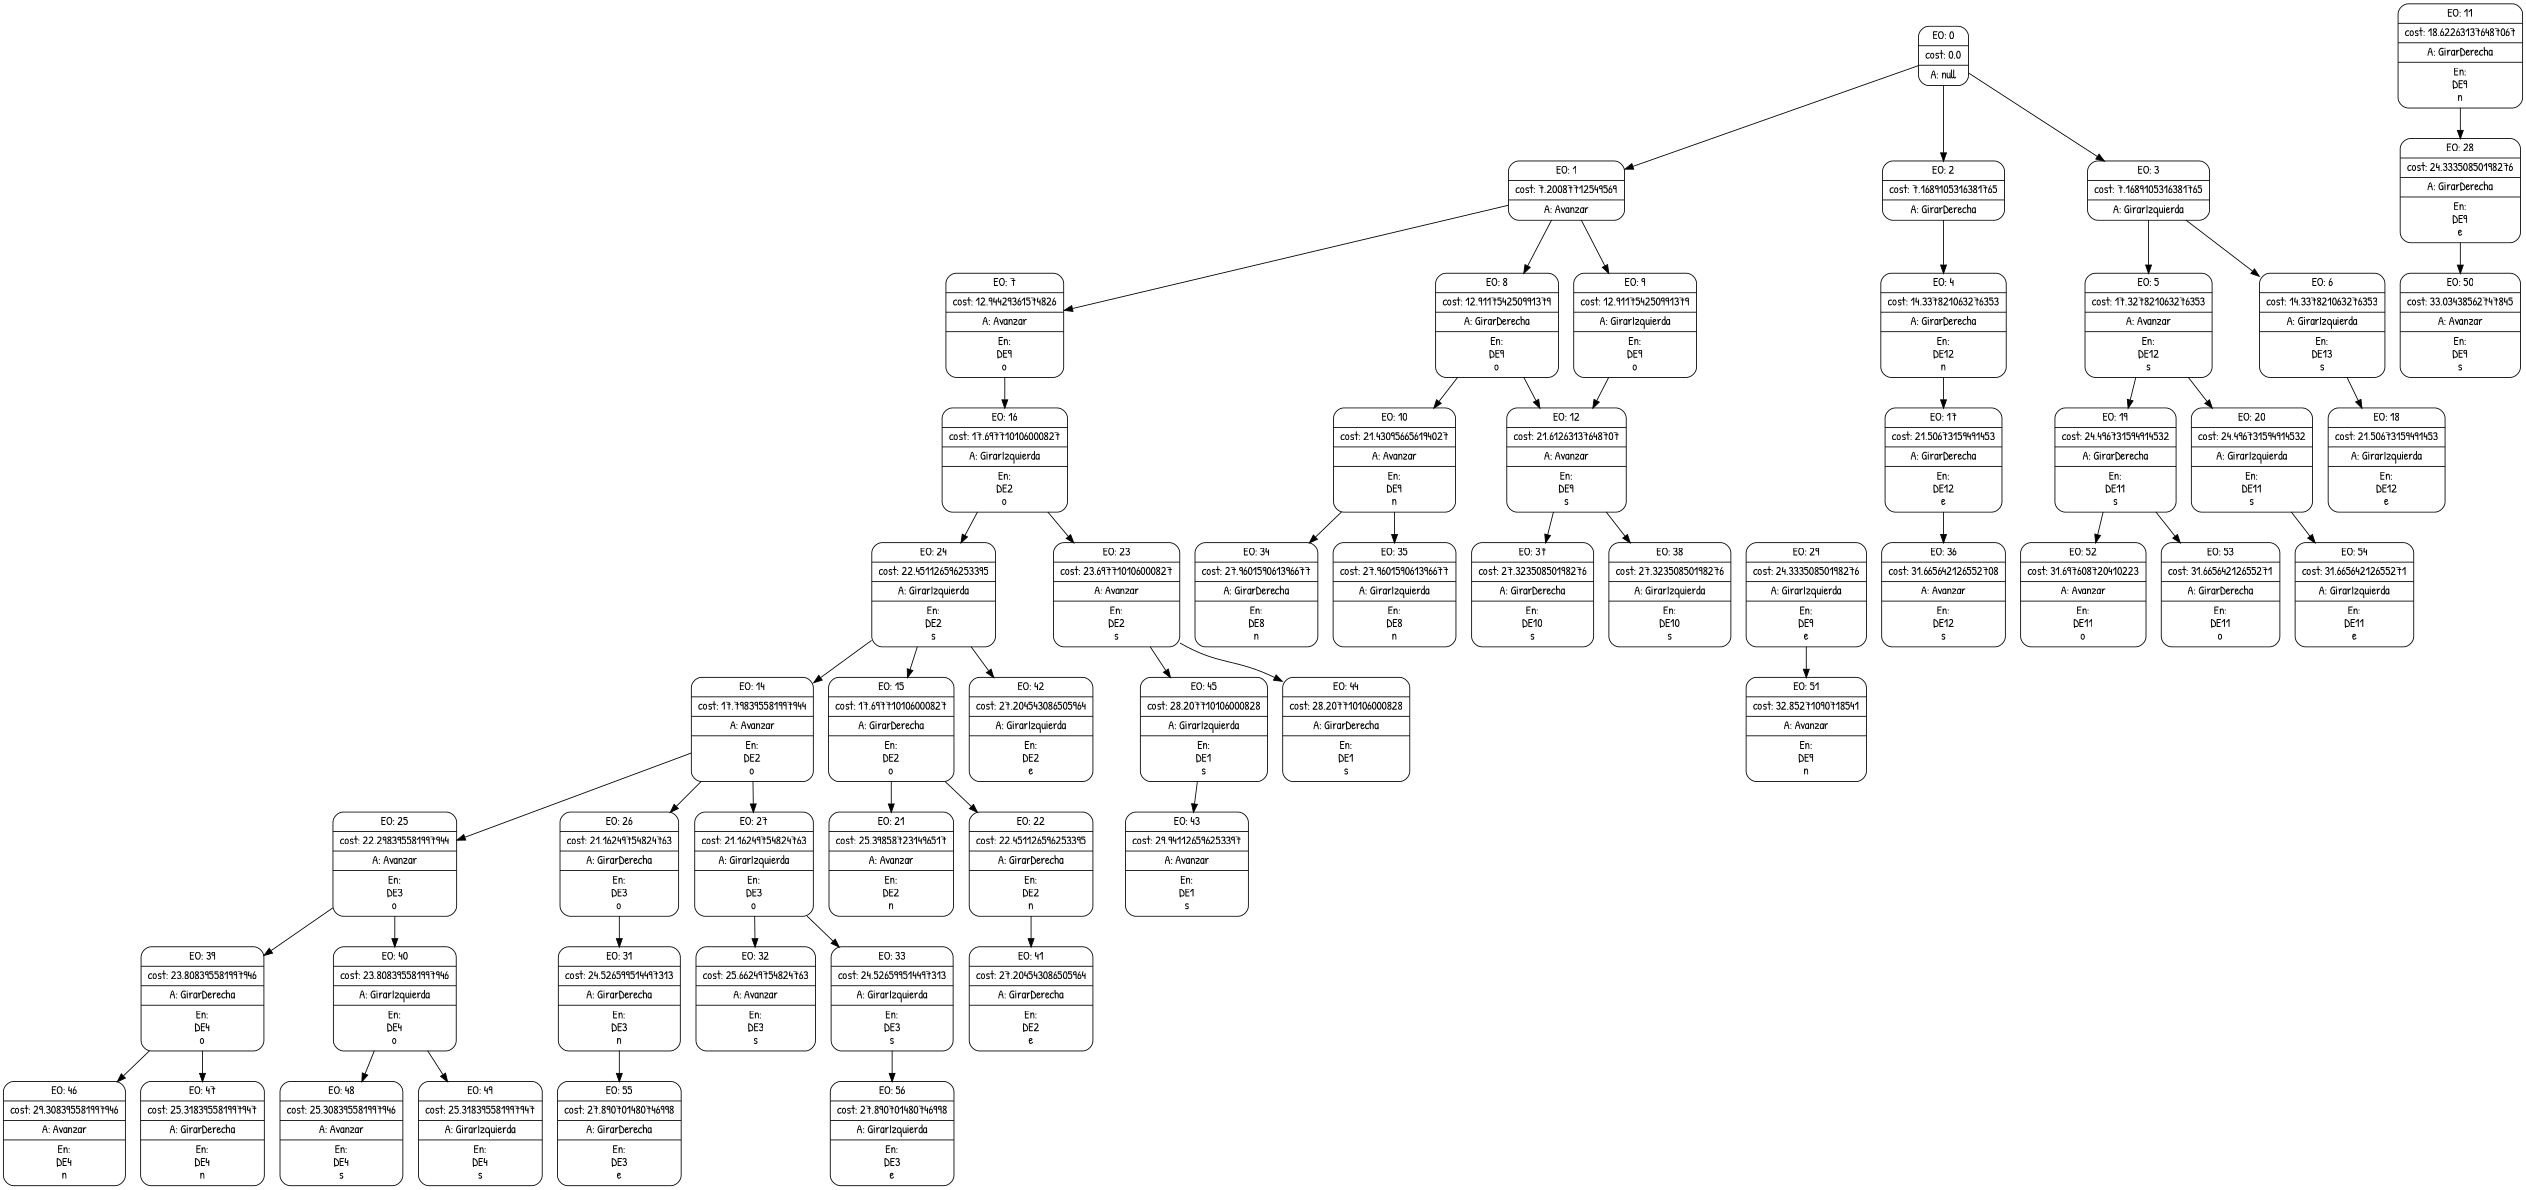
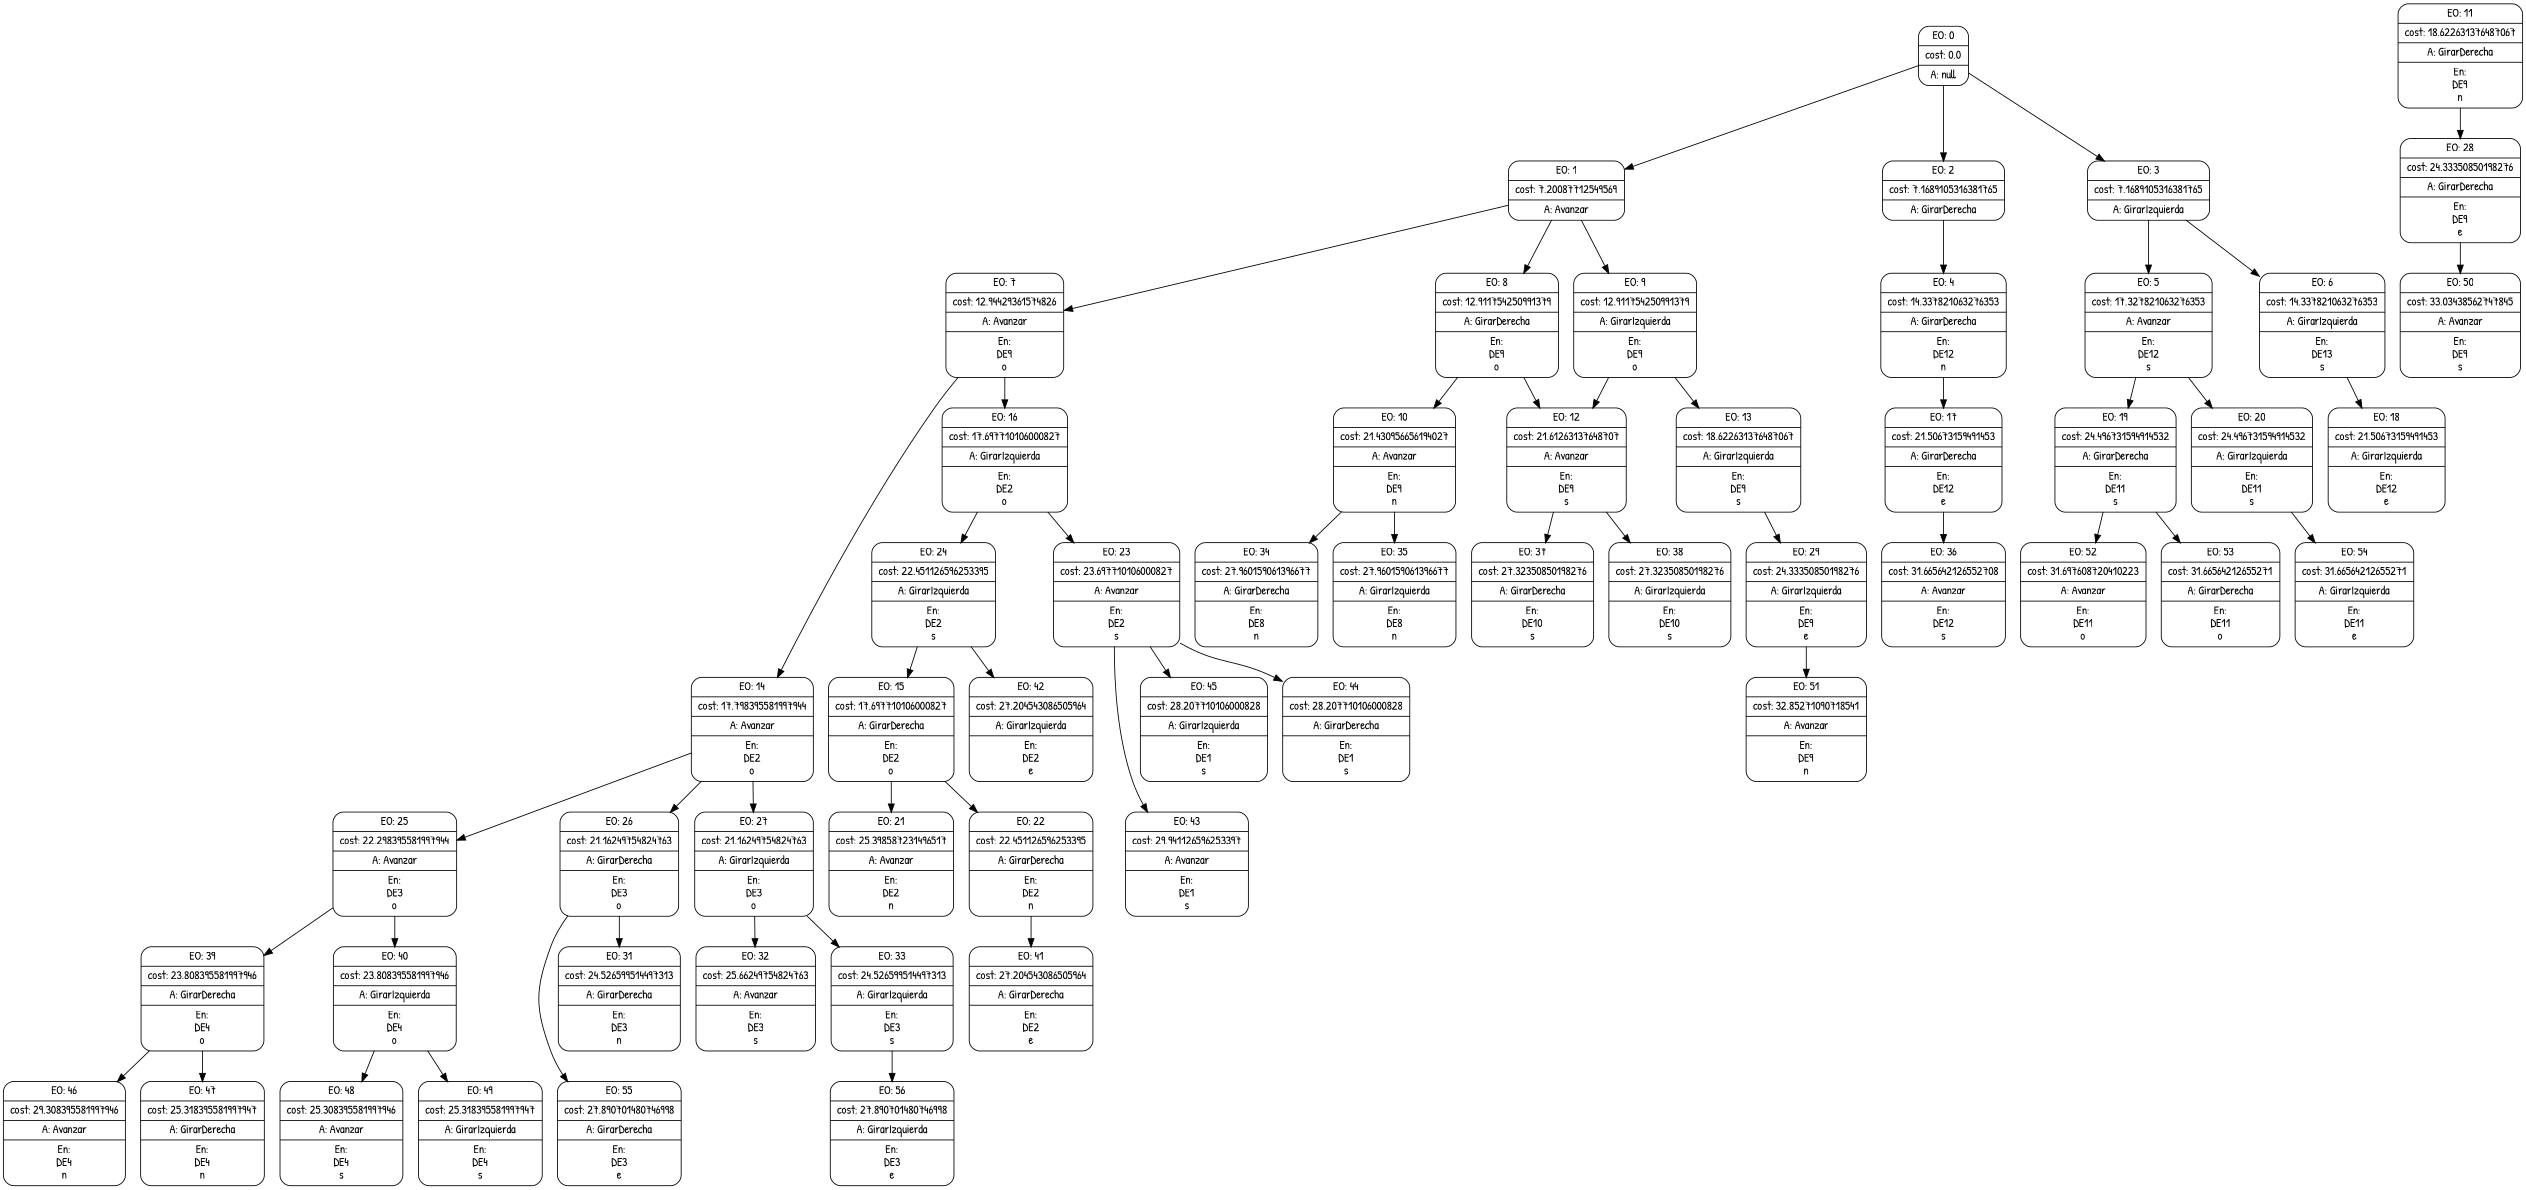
  digraph {
    fontname="Patrick Hand"
    node [fontname="Patrick Hand" shape=Mrecord]
    edge [fontname="Patrick Hand"]
    n1 [label="{EO: 0|cost: 0.0|A: null}"]
    n2 [label="{EO: 1|cost: 7.20087712549569|A: Avanzar}"]
    n3 [label="{EO: 2|cost: 7.1689105316381765|A: GirarDerecha}"]
    n4 [label="{EO: 3|cost: 7.1689105316381765|A: GirarIzquierda}"]
    n5 [label="{EO: 7|cost: 12.94429361574826|A: Avanzar|En:\nDE9\no}"]
    n6 [label="{EO: 8|cost: 12.911754250991379|A: GirarDerecha|En:\nDE9\no}"]
    n7 [label="{EO: 9|cost: 12.911754250991379|A: GirarIzquierda|En:\nDE9\no}"]
    n8 [label="{EO: 4|cost: 14.337821063276353|A: GirarDerecha|En:\nDE12\nn}"]
    n9 [label="{EO: 5|cost: 17.327821063276353|A: Avanzar|En:\nDE12\ns}"]
    n10 [label="{EO: 6|cost: 14.337821063276353|A: GirarIzquierda|En:\nDE13\ns}"]
    n11 [label="{EO: 14|cost: 17.798395581997944|A: Avanzar|En:\nDE2\no}"]
    n12 [label="{EO: 16|cost: 17.697710106000827|A: GirarIzquierda|En:\nDE2\no}"]
    n13 [label="{EO: 10|cost: 21.430956656194027|A: Avanzar|En:\nDE9\nn}"]
    n14 [label="{EO: 12|cost: 21.61263137648707|A: Avanzar|En:\nDE9\ns}"]
+   n15 [label="{EO: 13|cost: 18.622631376487067|A: GirarIzquierda|En:\nDE9\ns}"]
    n16 [label="{EO: 25|cost: 22.298395581997944|A: Avanzar|En:\nDE3\no}"]
    n17 [label="{EO: 26|cost: 21.16249754824763|A: GirarDerecha|En:\nDE3\no}"]
    n18 [label="{EO: 27|cost: 21.16249754824763|A: GirarIzquierda|En:\nDE3\no}"]
    n19 [label="{EO: 15|cost: 17.697710106000827|A: GirarDerecha|En:\nDE2\no}"]
    n20 [label="{EO: 21|cost: 25.398587231496517|A: Avanzar|En:\nDE2\nn}"]
    n21 [label="{EO: 22|cost: 22.451126596253395|A: GirarDerecha|En:\nDE2\nn}"]
    n22 [label="{EO: 23|cost: 23.697710106000827|A: Avanzar|En:\nDE2\ns}"]
    n23 [label="{EO: 24|cost: 22.451126596253395|A: GirarIzquierda|En:\nDE2\ns}"]
    n24 [label="{EO: 39|cost: 23.808395581997946|A: GirarDerecha|En:\nDE4\no}"]
    n25 [label="{EO: 40|cost: 23.808395581997946|A: GirarIzquierda|En:\nDE4\no}"]
    n26 [label="{EO: 31|cost: 24.526599514497313|A: GirarDerecha|En:\nDE3\nn}"]
    n27 [label="{EO: 32|cost: 25.66249754824763|A: Avanzar|En:\nDE3\ns}"]
    n28 [label="{EO: 33|cost: 24.526599514497313|A: GirarIzquierda|En:\nDE3\ns}"]
    n29 [label="{EO: 46|cost: 29.308395581997946|A: Avanzar|En:\nDE4\nn}"]
    n30 [label="{EO: 47|cost: 25.318395581997947|A: GirarDerecha|En:\nDE4\nn}"]
    n31 [label="{EO: 48|cost: 25.308395581997946|A: Avanzar|En:\nDE4\ns}"]
    n32 [label="{EO: 49|cost: 25.318395581997947|A: GirarIzquierda|En:\nDE4\ns}"]
    n33 [label="{EO: 55|cost: 27.890701480746998|A: GirarDerecha|En:\nDE3\ne}"]
    n34 [label="{EO: 56|cost: 27.890701480746998|A: GirarIzquierda|En:\nDE3\ne}"]
    n35 [label="{EO: 41|cost: 27.204543086505964|A: GirarDerecha|En:\nDE2\ne}"]
    n36 [label="{EO: 43|cost: 29.941126596253397|A: Avanzar|En:\nDE1\ns}"]
    n37 [label="{EO: 44|cost: 28.207710106000828|A: GirarDerecha|En:\nDE1\ns}"]
    n38 [label="{EO: 45|cost: 28.207710106000828|A: GirarIzquierda|En:\nDE1\ns}"]
    n39 [label="{EO: 42|cost: 27.204543086505964|A: GirarIzquierda|En:\nDE2\ne}"]
    n40 [label="{EO: 34|cost: 27.960159061396677|A: GirarDerecha|En:\nDE8\nn}"]
    n41 [label="{EO: 35|cost: 27.960159061396677|A: GirarIzquierda|En:\nDE8\nn}"]
    n42 [label="{EO: 11|cost: 18.622631376487067|A: GirarDerecha|En:\nDE9\nn}"]
    n43 [label="{EO: 28|cost: 24.33350850198276|A: GirarDerecha|En:\nDE9\ne}"]
    n44 [label="{EO: 50|cost: 33.03438562747845|A: Avanzar|En:\nDE9\ns}"]
    n45 [label="{EO: 37|cost: 27.32350850198276|A: GirarDerecha|En:\nDE10\ns}"]
    n46 [label="{EO: 38|cost: 27.32350850198276|A: GirarIzquierda|En:\nDE10\ns}"]
    n47 [label="{EO: 29|cost: 24.33350850198276|A: GirarIzquierda|En:\nDE9\ne}"]
    n48 [label="{EO: 51|cost: 32.85271090718541|A: Avanzar|En:\nDE9\nn}"]
    n49 [label="{EO: 17|cost: 21.50673159491453|A: GirarDerecha|En:\nDE12\ne}"]
    n50 [label="{EO: 36|cost: 31.665642126552708|A: Avanzar|En:\nDE12\ns}"]
    n51 [label="{EO: 19|cost: 24.496731594914532|A: GirarDerecha|En:\nDE11\ns}"]
    n52 [label="{EO: 20|cost: 24.496731594914532|A: GirarIzquierda|En:\nDE11\ns}"]
    n53 [label="{EO: 18|cost: 21.50673159491453|A: GirarIzquierda|En:\nDE12\ne}"]
    n54 [label="{EO: 52|cost: 31.697608720410223|A: Avanzar|En:\nDE11\no}"]
    n55 [label="{EO: 53|cost: 31.66564212655271|A: GirarDerecha|En:\nDE11\no}"]
    n56 [label="{EO: 54|cost: 31.66564212655271|A: GirarIzquierda|En:\nDE11\ne}"]
    n1 -> n2
    n1 -> n3
    n1 -> n4
    n2 -> n5
    n2 -> n6
    n2 -> n7
    n3 -> n8
    n4 -> n9
    n4 -> n10
-   n23 -> n11
+   n5 -> n11
    n5 -> n12
    n6 -> n13
    n6 -> n14
    n7 -> n14
+   n7 -> n15
    n8 -> n49
    n9 -> n51
    n9 -> n52
    n10 -> n53
    n11 -> n16
    n11 -> n17
    n11 -> n18
    n12 -> n22
    n12 -> n23
    n13 -> n40
    n13 -> n41
    n14 -> n45
    n14 -> n46
+   n15 -> n47
    n16 -> n24
    n16 -> n25
    n17 -> n26
    n18 -> n27
    n18 -> n28
    n19 -> n20
    n19 -> n21
    n21 -> n35
-   n38 -> n36
+   n22 -> n36
    n22 -> n37
    n22 -> n38
    n23 -> n19
    n23 -> n39
    n24 -> n29
    n24 -> n30
    n25 -> n31
    n25 -> n32
-   n26 -> n33
+   n17 -> n33
    n28 -> n34
    n42 -> n43
    n43 -> n44
    n47 -> n48
    n49 -> n50
    n51 -> n54
    n51 -> n55
    n52 -> n56
  }
